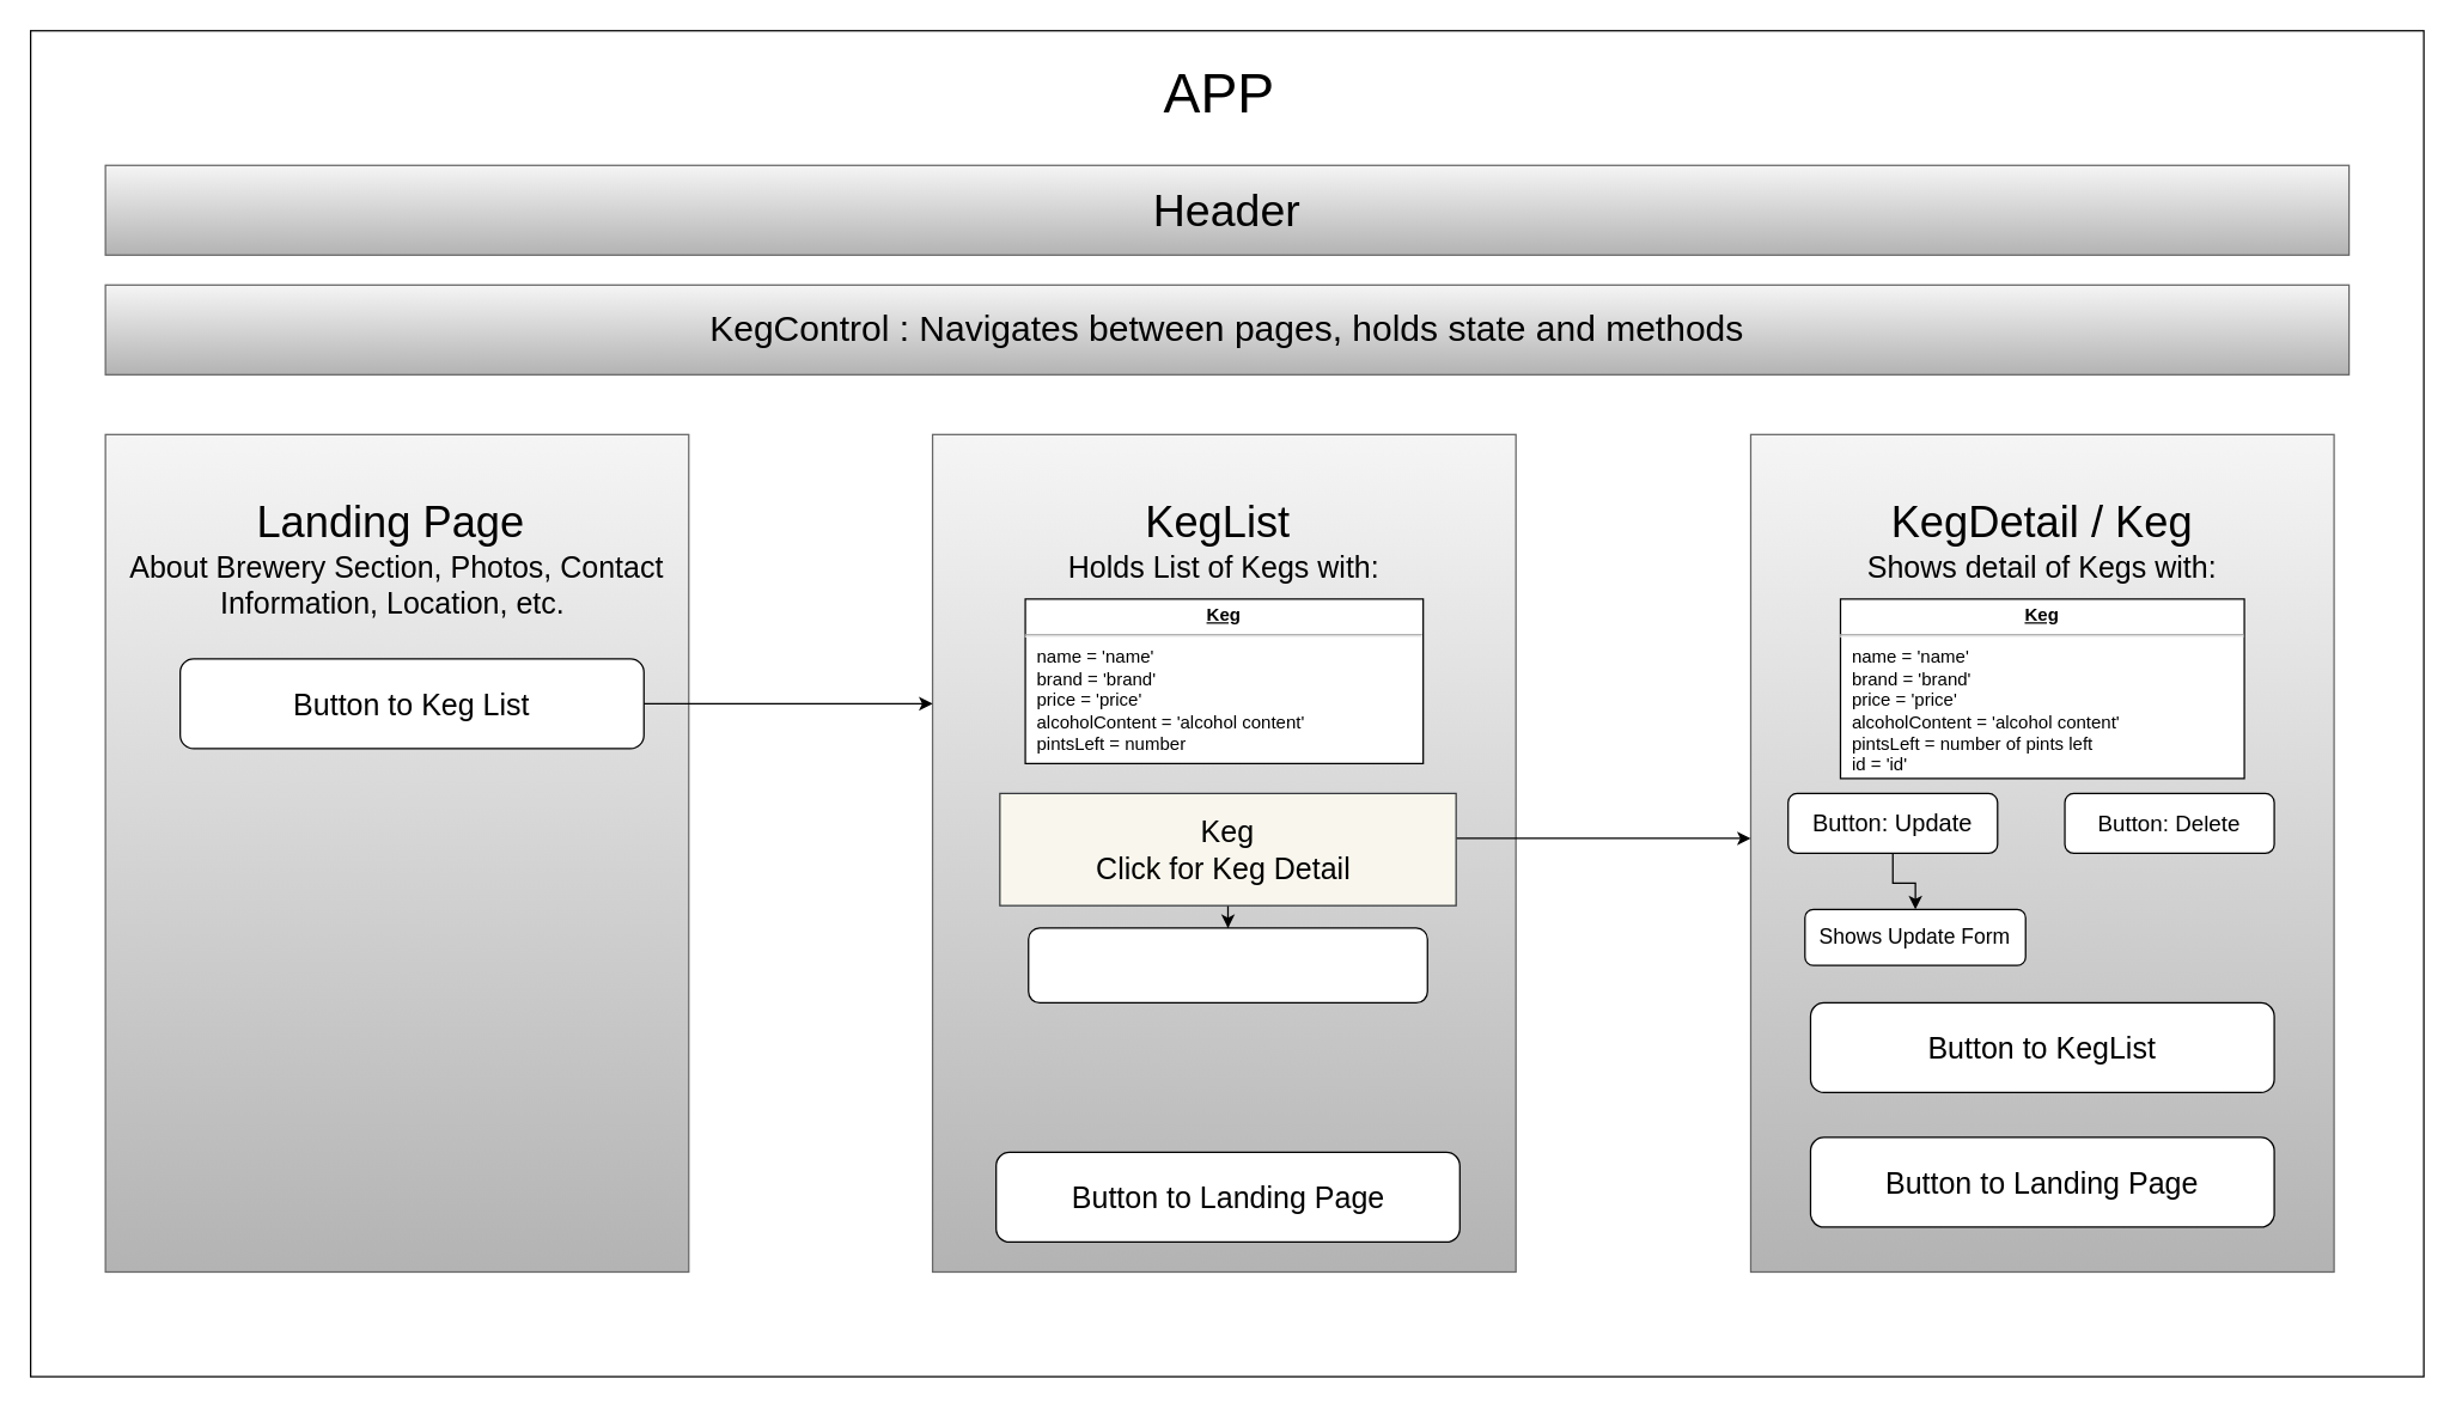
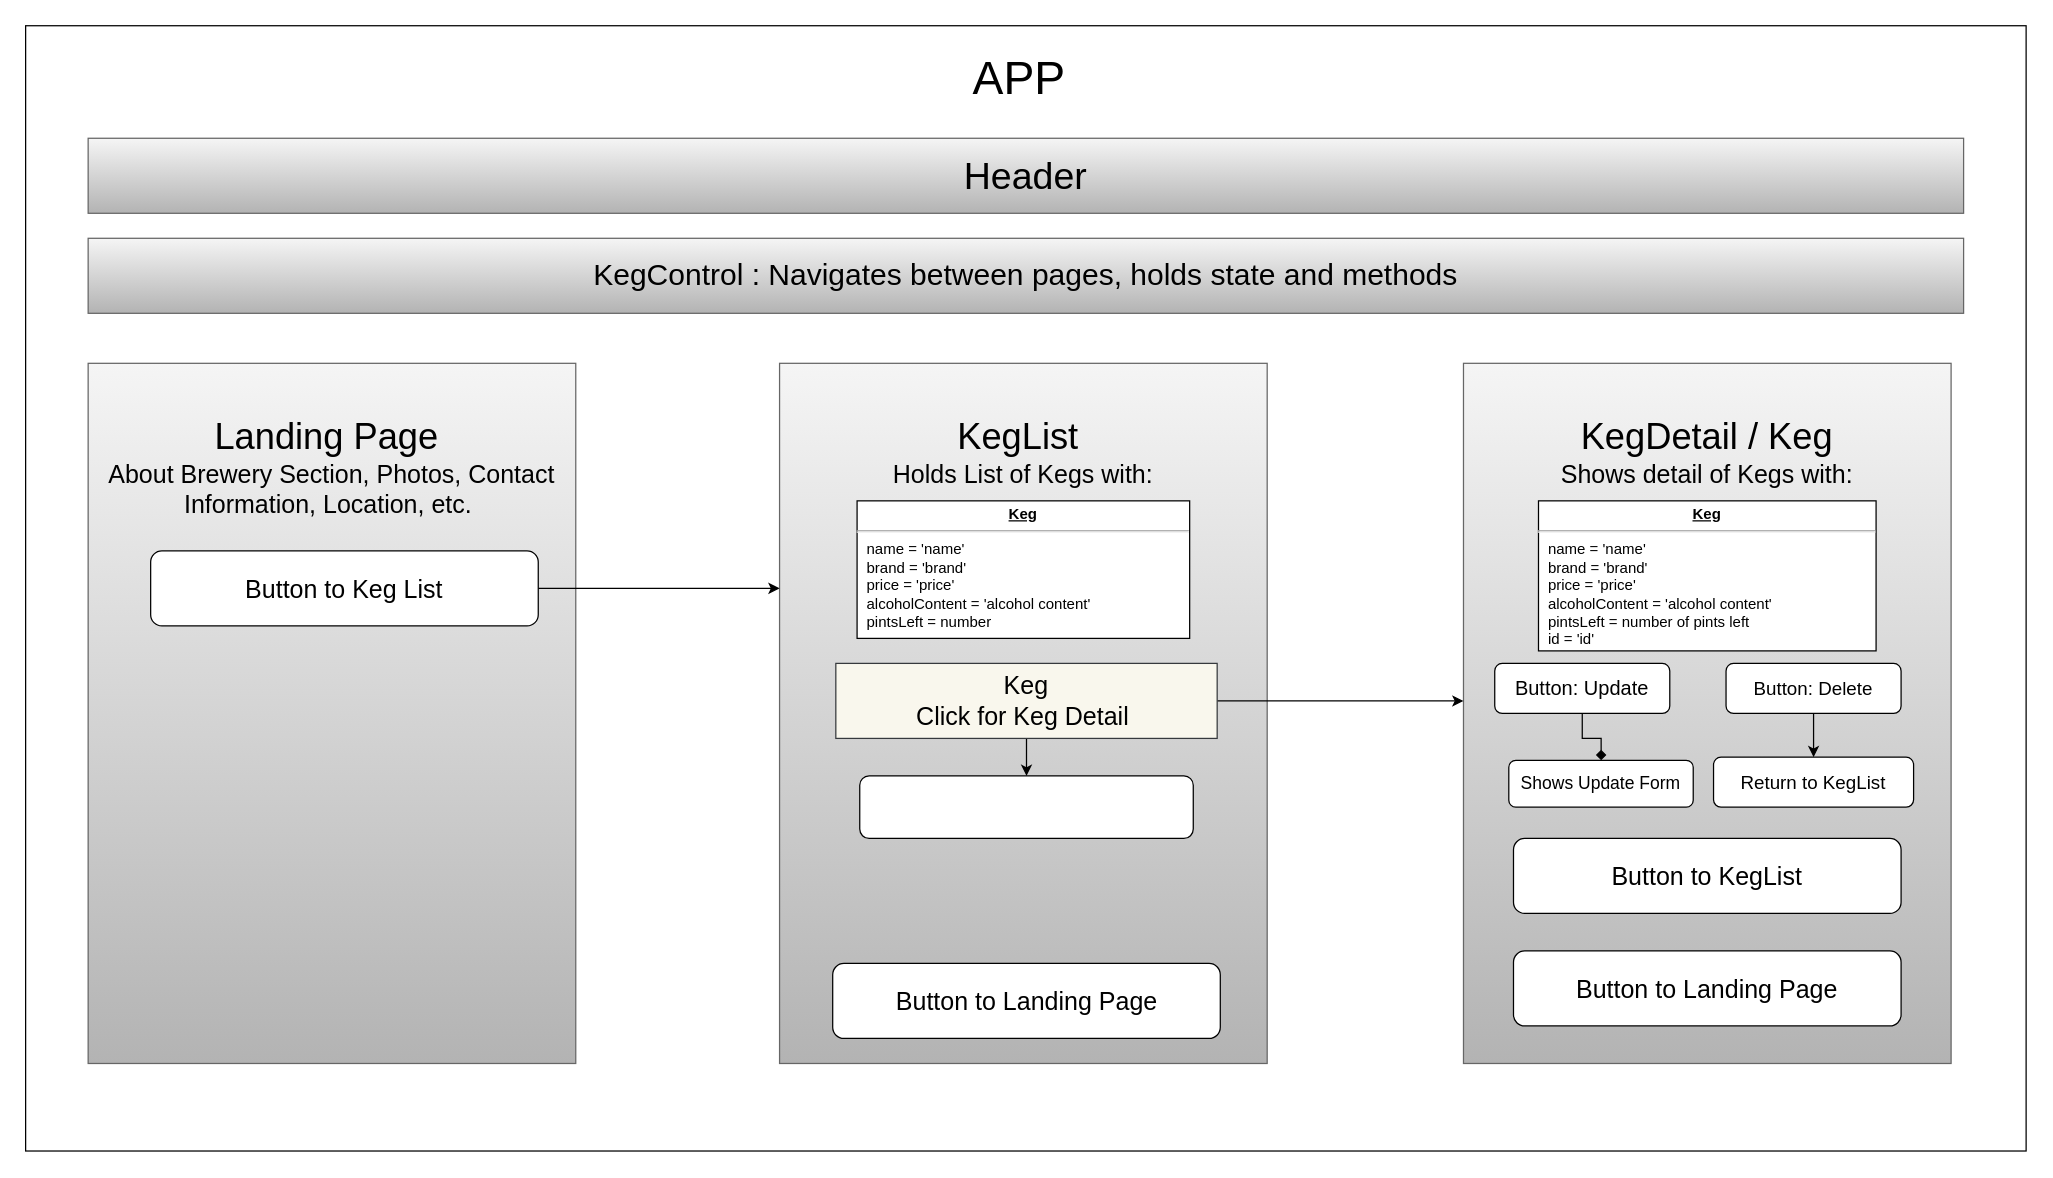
  <mxCell id="0" />
  <mxCell id="1" parent="0" />
  <mxCell id="2" value="&lt;font&gt;&lt;br&gt;&lt;font style=&quot;font-size: 37px&quot;&gt;APP&amp;nbsp;&lt;/font&gt;&lt;/font&gt;" style="rounded=0;whiteSpace=wrap;html=1;verticalAlign=top;" vertex="1" parent="1"><mxGeometry width="1600" height="900" as="geometry" x="20" y="20" /></mxCell>
  <mxCell id="3" value="&lt;font color=&quot;#000000&quot; style=&quot;font-size: 30px&quot;&gt;Header&lt;/font&gt;" style="rounded=0;whiteSpace=wrap;html=1;gradientColor=#b3b3b3;fillColor=#f5f5f5;strokeColor=#666666;" vertex="1" parent="1"><mxGeometry x="70" y="110" width="1500" height="60" as="geometry" /></mxCell>
  <mxCell id="4" value="&lt;font color=&quot;#000000&quot;&gt;&lt;span style=&quot;font-size: 29px&quot;&gt;&lt;br&gt;Landing Page&amp;nbsp;&lt;/span&gt;&lt;br&gt;&lt;font style=&quot;font-size: 20px&quot;&gt;About Brewery Section, Photos, Contact Information, Location, etc.&amp;nbsp;&lt;/font&gt;&lt;br&gt;&lt;/font&gt;" style="rounded=0;whiteSpace=wrap;html=1;gradientColor=#b3b3b3;fillColor=#f5f5f5;strokeColor=#666666;verticalAlign=top;" vertex="1" parent="1"><mxGeometry x="70" y="290" width="390" height="560" as="geometry" /></mxCell>
  <mxCell id="5" value="&lt;font color=&quot;#000000&quot;&gt;&lt;span style=&quot;font-size: 29px&quot;&gt;&lt;br&gt;KegDetail / Keg&lt;/span&gt;&lt;br&gt;&lt;/font&gt;&lt;span style=&quot;color: rgb(0 , 0 , 0) ; font-size: 20px&quot;&gt;Shows detail of Kegs with:&lt;br&gt;&lt;/span&gt;&lt;font style=&quot;color: rgb(0 , 0 , 0) ; font-size: 15px&quot;&gt;&amp;nbsp;&lt;br&gt;&lt;/font&gt;" style="rounded=0;whiteSpace=wrap;html=1;gradientColor=#b3b3b3;fillColor=#f5f5f5;strokeColor=#666666;verticalAlign=top;" vertex="1" parent="1"><mxGeometry x="1170" y="290" width="390" height="560" as="geometry" /></mxCell>
  <mxCell id="6" value="&lt;font color=&quot;#000000&quot;&gt;&lt;span style=&quot;font-size: 29px&quot;&gt;&lt;br&gt;KegList&amp;nbsp;&lt;/span&gt;&lt;br&gt;&lt;font style=&quot;font-size: 20px&quot;&gt;Holds List of Kegs with:&lt;/font&gt;&lt;br&gt;&lt;/font&gt;" style="rounded=0;whiteSpace=wrap;html=1;gradientColor=#b3b3b3;fillColor=#f5f5f5;strokeColor=#666666;verticalAlign=top;" vertex="1" parent="1"><mxGeometry x="623" y="290" width="390" height="560" as="geometry" /></mxCell>
  <mxCell id="7" value="&lt;font color=&quot;#000000&quot; style=&quot;font-size: 24px&quot;&gt;&lt;span&gt;KegControl : Navigates between pages, holds state and methods&lt;br&gt;&lt;/span&gt;&lt;/font&gt;" style="rounded=0;whiteSpace=wrap;html=1;gradientColor=#b3b3b3;fillColor=#f5f5f5;strokeColor=#666666;" vertex="1" parent="1"><mxGeometry x="70" y="190" width="1500" height="60" as="geometry" /></mxCell>
  <mxCell id="8" value="" style="edgeStyle=orthogonalEdgeStyle;rounded=0;orthogonalLoop=1;jettySize=auto;html=1;exitX=1;exitY=0.5;exitDx=0;exitDy=0;labelBackgroundColor=none;fontSize=18;labelBorderColor=#000000;" edge="1" parent="1" source="9" target="6"><mxGeometry relative="1" as="geometry"><Array as="points"><mxPoint x="520" y="470" /><mxPoint x="520" y="470" /></Array></mxGeometry></mxCell>
  <mxCell id="9" value="&lt;font style=&quot;font-size: 20px&quot;&gt;Button to Keg List&lt;/font&gt;" style="rounded=1;whiteSpace=wrap;html=1;" vertex="1" parent="1"><mxGeometry x="120" y="440" width="310" height="60" as="geometry" /></mxCell>
  <mxCell id="10" value="&lt;span style=&quot;font-size: 20px&quot;&gt;Button to Landing Page&lt;br&gt;&lt;/span&gt;" style="rounded=1;whiteSpace=wrap;html=1;" vertex="1" parent="1"><mxGeometry x="665.5" y="770" width="310" height="60" as="geometry" /></mxCell>
  <mxCell id="11" value="" style="edgeStyle=orthogonalEdgeStyle;rounded=0;orthogonalLoop=1;jettySize=auto;html=1;labelBackgroundColor=none;fontSize=18;fontColor=#000000;" edge="1" parent="1" source="13"><mxGeometry relative="1" as="geometry"><mxPoint x="1170" y="560" as="targetPoint" /><Array as="points"><mxPoint x="1170" y="560" /></Array></mxGeometry></mxCell>
  <mxCell id="12" value="" style="edgeStyle=orthogonalEdgeStyle;rounded=0;orthogonalLoop=1;jettySize=auto;html=1;labelBackgroundColor=none;fontSize=18;fontColor=#000000;" edge="1" parent="1" source="13" target="16"><mxGeometry relative="1" as="geometry" /></mxCell>
- <mxCell id="13" value="&lt;font color=&quot;#000000&quot;&gt;&lt;span style=&quot;font-family: &amp;#34;helvetica&amp;#34; ; font-size: 20px ; font-style: normal ; font-weight: 400 ; letter-spacing: normal ; text-align: center ; text-indent: 0px ; text-transform: none ; word-spacing: 0px ; float: none ; display: inline&quot;&gt;Keg&lt;/span&gt;&lt;br style=&quot;font-family: &amp;#34;helvetica&amp;#34; ; font-size: 20px ; font-style: normal ; font-weight: 400 ; letter-spacing: normal ; text-align: center ; text-indent: 0px ; text-transform: none ; word-spacing: 0px&quot;&gt;&lt;/font&gt;&lt;span style=&quot;font-family: &amp;#34;helvetica&amp;#34; ; font-size: 20px ; font-style: normal ; font-weight: 400 ; letter-spacing: normal ; text-align: center ; text-indent: 0px ; text-transform: none ; word-spacing: 0px ; float: none ; display: inline&quot;&gt;&lt;font color=&quot;#000000&quot;&gt;Click for Keg Detail&amp;nbsp;&lt;/font&gt;&lt;/span&gt;" style="rounded=0;whiteSpace=wrap;html=1;fontSize=18;fillColor=#f9f7ed;strokeColor=#36393d;" vertex="1" parent="1"><mxGeometry x="668" y="530" width="305" height="75" as="geometry" /></mxCell>
+ <mxCell id="13" value="&lt;font color=&quot;#000000&quot;&gt;&lt;span style=&quot;font-family: &amp;#34;helvetica&amp;#34; ; font-size: 20px ; font-style: normal ; font-weight: 400 ; letter-spacing: normal ; text-align: center ; text-indent: 0px ; text-transform: none ; word-spacing: 0px ; float: none ; display: inline&quot;&gt;Keg&lt;/span&gt;&lt;br style=&quot;font-family: &amp;#34;helvetica&amp;#34; ; font-size: 20px ; font-style: normal ; font-weight: 400 ; letter-spacing: normal ; text-align: center ; text-indent: 0px ; text-transform: none ; word-spacing: 0px&quot;&gt;&lt;/font&gt;&lt;span style=&quot;font-family: &amp;#34;helvetica&amp;#34; ; font-size: 20px ; font-style: normal ; font-weight: 400 ; letter-spacing: normal ; text-align: center ; text-indent: 0px ; text-transform: none ; word-spacing: 0px ; float: none ; display: inline&quot;&gt;&lt;font color=&quot;#000000&quot;&gt;Click for Keg Detail&amp;nbsp;&lt;/font&gt;&lt;/span&gt;" style="rounded=0;whiteSpace=wrap;html=1;fontSize=18;fillColor=#f9f7ed;strokeColor=#36393d;" vertex="1" parent="1"><mxGeometry x="668" y="530" width="305" height="60" as="geometry" /></mxCell>
  <mxCell id="14" value="&lt;p style=&quot;margin: 0px ; margin-top: 4px ; text-align: center ; text-decoration: underline&quot;&gt;&lt;b&gt;Keg&lt;/b&gt;&lt;/p&gt;&lt;hr&gt;&lt;p style=&quot;margin: 0px ; margin-left: 8px&quot;&gt;name = 'name'&lt;br&gt;brand = 'brand'&lt;br&gt;price = 'price'&lt;/p&gt;&lt;p style=&quot;margin: 0px ; margin-left: 8px&quot;&gt;alcoholContent = 'alcohol content'&lt;/p&gt;&lt;p style=&quot;margin: 0px ; margin-left: 8px&quot;&gt;pintsLeft = number of pints left&lt;/p&gt;&lt;p style=&quot;margin: 0px ; margin-left: 8px&quot;&gt;id = 'id'&lt;/p&gt;" style="verticalAlign=top;align=left;overflow=fill;fontSize=12;fontFamily=Helvetica;html=1;labelBackgroundColor=none;" vertex="1" parent="1"><mxGeometry x="1230" y="400" width="270" height="120" as="geometry" /></mxCell>
  <mxCell id="15" value="&lt;p style=&quot;margin: 0px ; margin-top: 4px ; text-align: center ; text-decoration: underline&quot;&gt;&lt;b&gt;Keg&lt;/b&gt;&lt;/p&gt;&lt;hr&gt;&lt;p style=&quot;margin: 0px ; margin-left: 8px&quot;&gt;name = 'name'&lt;br&gt;brand = 'brand'&lt;br&gt;price = 'price'&lt;/p&gt;&lt;p style=&quot;margin: 0px ; margin-left: 8px&quot;&gt;alcoholContent = 'alcohol content'&lt;/p&gt;&lt;p style=&quot;margin: 0px ; margin-left: 8px&quot;&gt;pintsLeft = number&lt;/p&gt;" style="verticalAlign=top;align=left;overflow=fill;fontSize=12;fontFamily=Helvetica;html=1;labelBackgroundColor=none;" vertex="1" parent="1"><mxGeometry x="685" y="400" width="266" height="110" as="geometry" /></mxCell>
  <mxCell id="16" value="&lt;font color=&quot;#ffffff&quot;&gt;&lt;span style=&quot;font-size: 14px&quot;&gt;Button for selling Pint&lt;/span&gt;&lt;br&gt;&lt;font style=&quot;font-size: 11px&quot;&gt;Decreases pintsLeft -=1 &lt;/font&gt;&lt;font style=&quot;font-size: 7px&quot;&gt;(cannot be less than 0)&lt;/font&gt;&lt;br&gt;&lt;/font&gt;" style="rounded=1;whiteSpace=wrap;html=1;labelBackgroundColor=none;fontSize=18;fontColor=#000000;" vertex="1" parent="1"><mxGeometry x="687.13" y="620" width="266.75" height="50" as="geometry" /></mxCell>
  <mxCell id="17" value="&lt;span style=&quot;font-size: 20px&quot;&gt;Button to Landing Page&lt;br&gt;&lt;/span&gt;" style="rounded=1;whiteSpace=wrap;html=1;" vertex="1" parent="1"><mxGeometry x="1210" y="760" width="310" height="60" as="geometry" /></mxCell>
- <mxCell id="18" value="" style="edgeStyle=orthogonalEdgeStyle;rounded=0;orthogonalLoop=1;jettySize=auto;html=1;labelBackgroundColor=none;fontSize=18;fontColor=#000000;" edge="1" parent="1" source="19" target="20"><mxGeometry relative="1" as="geometry" /></mxCell>
+ <mxCell id="18" value="" style="edgeStyle=orthogonalEdgeStyle;rounded=0;orthogonalLoop=1;jettySize=auto;html=1;labelBackgroundColor=none;fontSize=18;fontColor=#000000;endArrow=diamond;" edge="1" parent="1" source="19" target="20"><mxGeometry relative="1" as="geometry" /></mxCell>
  <mxCell id="19" value="&lt;font style=&quot;font-size: 16px&quot;&gt;Button: Update&lt;br&gt;&lt;/font&gt;" style="rounded=1;whiteSpace=wrap;html=1;verticalAlign=middle;" vertex="1" parent="1"><mxGeometry x="1195" y="530" width="140" height="40" as="geometry" /></mxCell>
  <mxCell id="20" value="&lt;font&gt;&lt;font style=&quot;font-size: 14px&quot;&gt;Shows Update Form&lt;/font&gt;&lt;br&gt;&lt;/font&gt;" style="rounded=1;whiteSpace=wrap;html=1;verticalAlign=middle;" vertex="1" parent="1"><mxGeometry x="1206.25" y="607.5" width="147.5" height="37.5" as="geometry" /></mxCell>
+ <mxCell id="21" value="" style="edgeStyle=orthogonalEdgeStyle;rounded=0;orthogonalLoop=1;jettySize=auto;html=1;labelBackgroundColor=none;fontSize=18;fontColor=#000000;" edge="1" parent="1" source="22" target="23"><mxGeometry relative="1" as="geometry" /></mxCell>
  <mxCell id="22" value="&lt;font style=&quot;font-size: 15px&quot;&gt;Button: Delete&lt;/font&gt;" style="rounded=1;whiteSpace=wrap;html=1;verticalAlign=middle;align=center;" vertex="1" parent="1"><mxGeometry x="1380" y="530" width="140" height="40" as="geometry" /></mxCell>
+ <mxCell id="23" value="&lt;font style=&quot;font-size: 15px&quot;&gt;Return to KegList&lt;/font&gt;" style="rounded=1;whiteSpace=wrap;html=1;verticalAlign=middle;align=center;" vertex="1" parent="1"><mxGeometry x="1370" y="605" width="160" height="40" as="geometry" /></mxCell>
  <mxCell id="24" value="&lt;span style=&quot;font-size: 20px&quot;&gt;Button to KegList&lt;br&gt;&lt;/span&gt;" style="rounded=1;whiteSpace=wrap;html=1;" vertex="1" parent="1"><mxGeometry x="1210" y="670" width="310" height="60" as="geometry" /></mxCell>
